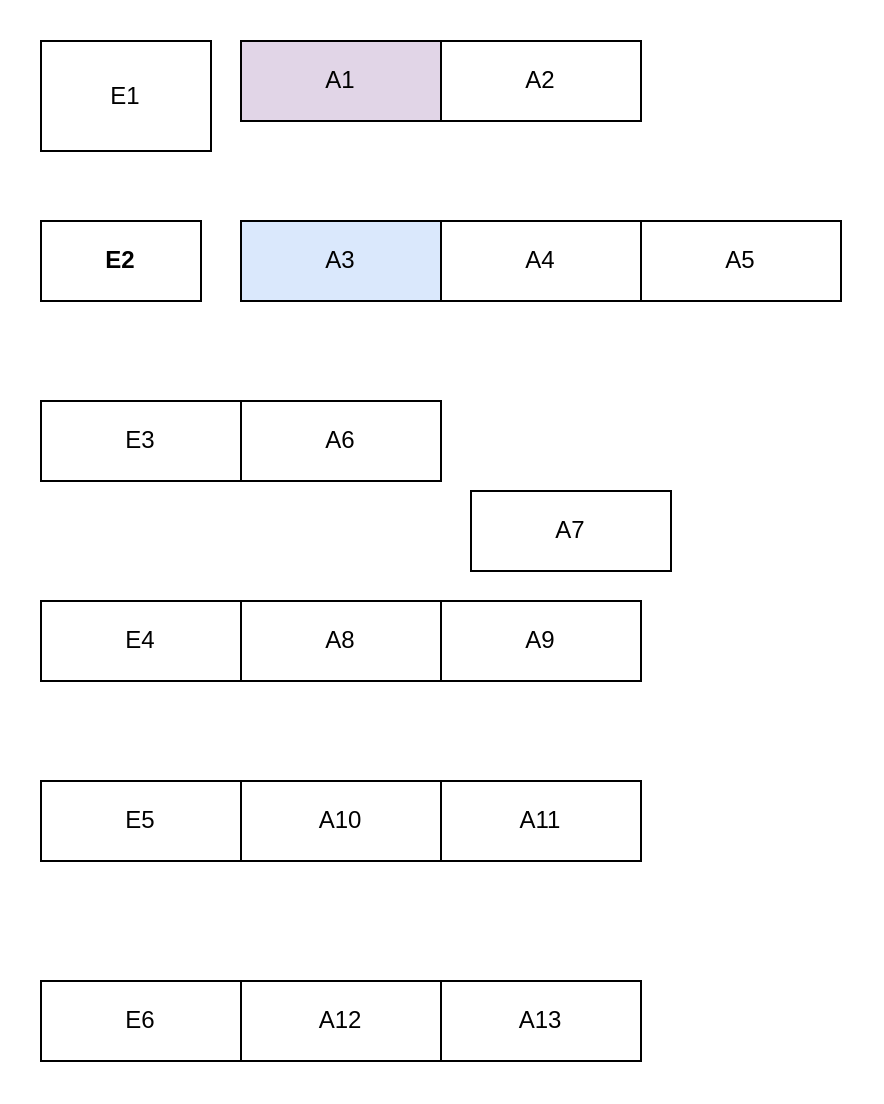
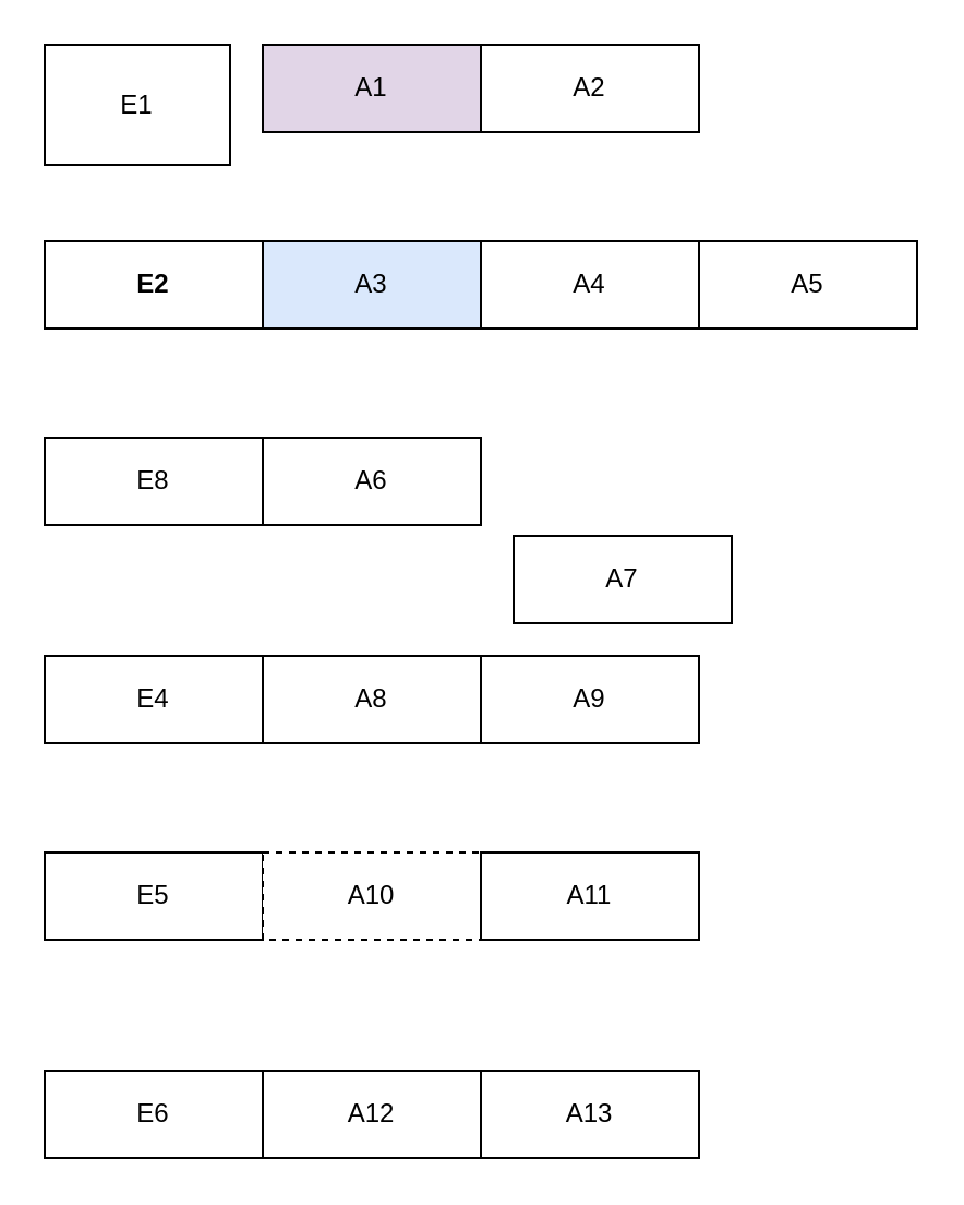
  <mxCell id="0" />
  <mxCell id="1" parent="0" />
  <mxCell id="2" value="E1" style="whiteSpace=wrap;html=1;align=center;" parent="1" vertex="1"><mxGeometry x="20" y="20" width="85" height="55" as="geometry" /></mxCell>
  <mxCell id="3" value="A1" style="whiteSpace=wrap;html=1;align=center;fillColor=#e1d5e7;" parent="1" vertex="1"><mxGeometry x="120" y="20" width="100" height="40" as="geometry" /></mxCell>
  <mxCell id="4" value="A2" style="whiteSpace=wrap;html=1;align=center;" parent="1" vertex="1"><mxGeometry x="220" y="20" width="100" height="40" as="geometry" /></mxCell>
- <mxCell id="5" value="E2" style="whiteSpace=wrap;html=1;align=center;fontStyle=1" vertex="1" parent="1"><mxGeometry x="20" y="110" width="80" height="40" as="geometry" /></mxCell>
+ <mxCell id="5" value="E2" style="whiteSpace=wrap;html=1;align=center;fontStyle=1" vertex="1" parent="1"><mxGeometry x="20" y="110" width="100" height="40" as="geometry" /></mxCell>
  <mxCell id="6" value="A3" style="whiteSpace=wrap;html=1;align=center;fillColor=#dae8fc;" vertex="1" parent="1"><mxGeometry x="120" y="110" width="100" height="40" as="geometry" /></mxCell>
  <mxCell id="7" value="A4" style="whiteSpace=wrap;html=1;align=center;" vertex="1" parent="1"><mxGeometry x="220" y="110" width="100" height="40" as="geometry" /></mxCell>
  <mxCell id="8" value="A5" style="whiteSpace=wrap;html=1;align=center;" vertex="1" parent="1"><mxGeometry x="320" y="110" width="100" height="40" as="geometry" /></mxCell>
- <mxCell id="9" value="E3" style="whiteSpace=wrap;html=1;align=center;" vertex="1" parent="1"><mxGeometry x="20" y="200" width="100" height="40" as="geometry" /></mxCell>
+ <mxCell id="9" value="E8" style="whiteSpace=wrap;html=1;align=center;" vertex="1" parent="1"><mxGeometry x="20" y="200" width="100" height="40" as="geometry" /></mxCell>
  <mxCell id="10" value="A6" style="whiteSpace=wrap;html=1;align=center;" vertex="1" parent="1"><mxGeometry x="120" y="200" width="100" height="40" as="geometry" /></mxCell>
  <mxCell id="11" value="A7" style="whiteSpace=wrap;html=1;align=center;" vertex="1" parent="1"><mxGeometry x="235" y="245" width="100" height="40" as="geometry" /></mxCell>
  <mxCell id="12" value="E4" style="whiteSpace=wrap;html=1;align=center;" vertex="1" parent="1"><mxGeometry x="20" y="300" width="100" height="40" as="geometry" /></mxCell>
  <mxCell id="13" value="A8" style="whiteSpace=wrap;html=1;align=center;" vertex="1" parent="1"><mxGeometry x="120" y="300" width="100" height="40" as="geometry" /></mxCell>
  <mxCell id="14" value="A9" style="whiteSpace=wrap;html=1;align=center;" vertex="1" parent="1"><mxGeometry x="220" y="300" width="100" height="40" as="geometry" /></mxCell>
  <mxCell id="15" value="E5" style="whiteSpace=wrap;html=1;align=center;" vertex="1" parent="1"><mxGeometry x="20" y="390" width="100" height="40" as="geometry" /></mxCell>
- <mxCell id="16" value="A10" style="whiteSpace=wrap;html=1;align=center;" vertex="1" parent="1"><mxGeometry x="120" y="390" width="100" height="40" as="geometry" /></mxCell>
+ <mxCell id="16" value="A10" style="whiteSpace=wrap;html=1;align=center;dashed=1;" vertex="1" parent="1"><mxGeometry x="120" y="390" width="100" height="40" as="geometry" /></mxCell>
  <mxCell id="17" value="A11" style="whiteSpace=wrap;html=1;align=center;" vertex="1" parent="1"><mxGeometry x="220" y="390" width="100" height="40" as="geometry" /></mxCell>
  <mxCell id="18" value="E6" style="whiteSpace=wrap;html=1;align=center;" vertex="1" parent="1"><mxGeometry x="20" y="490" width="100" height="40" as="geometry" /></mxCell>
  <mxCell id="19" value="A12" style="whiteSpace=wrap;html=1;align=center;" vertex="1" parent="1"><mxGeometry x="120" y="490" width="100" height="40" as="geometry" /></mxCell>
  <mxCell id="20" value="A13" style="whiteSpace=wrap;html=1;align=center;" vertex="1" parent="1"><mxGeometry x="220" y="490" width="100" height="40" as="geometry" /></mxCell>
